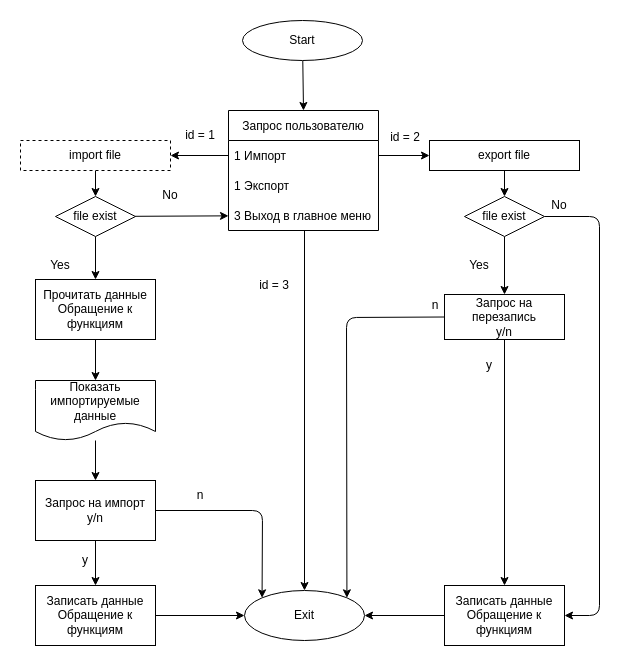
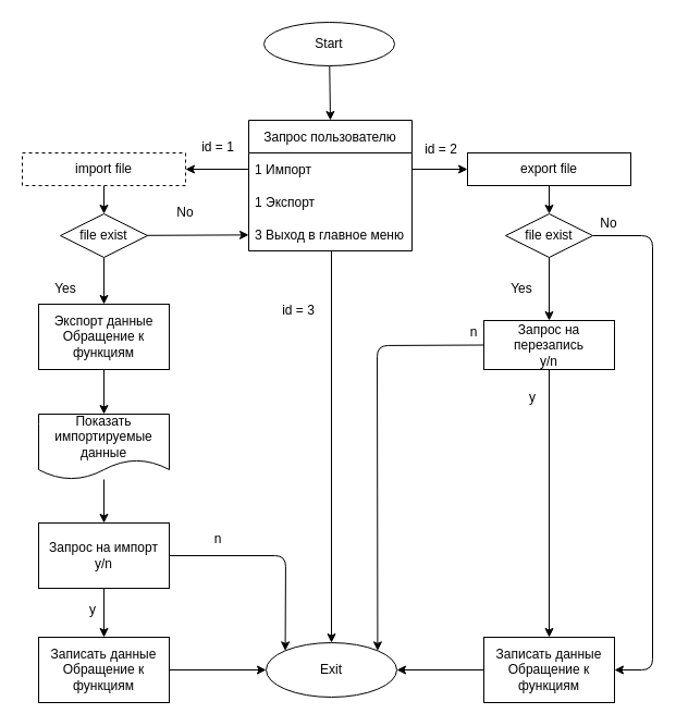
  <mxCell id="0" />
  <mxCell id="1" parent="0" />
  <mxCell id="2" value="" style="edgeStyle=none;html=1;entryX=0.5;entryY=0;entryDx=0;entryDy=0;" parent="1" source="3" target="4" edge="1"><mxGeometry relative="1" as="geometry" /></mxCell>
  <mxCell id="3" value="Start" style="ellipse;whiteSpace=wrap;html=1;" parent="1" vertex="1"><mxGeometry x="242" y="20" width="120" height="40" as="geometry" /></mxCell>
  <mxCell id="4" value="Запрос пользователю" style="swimlane;fontStyle=0;childLayout=stackLayout;horizontal=1;startSize=30;horizontalStack=0;resizeParent=1;resizeParentMax=0;resizeLast=0;collapsible=1;marginBottom=0;" parent="1" vertex="1"><mxGeometry x="228" y="110" width="150" height="120" as="geometry"><mxRectangle x="338" y="120" width="150" height="30" as="alternateBounds" /></mxGeometry></mxCell>
  <mxCell id="5" value="1 Импорт" style="text;strokeColor=none;fillColor=none;align=left;verticalAlign=middle;spacingLeft=4;spacingRight=4;overflow=hidden;points=[[0,0.5],[1,0.5]];portConstraint=eastwest;rotatable=0;" parent="4" vertex="1"><mxGeometry y="30" width="150" height="30" as="geometry" /></mxCell>
  <mxCell id="6" value="1 Экспорт" style="text;strokeColor=none;fillColor=none;align=left;verticalAlign=middle;spacingLeft=4;spacingRight=4;overflow=hidden;points=[[0,0.5],[1,0.5]];portConstraint=eastwest;rotatable=0;" parent="4" vertex="1"><mxGeometry y="60" width="150" height="30" as="geometry" /></mxCell>
  <mxCell id="7" value="3 Выход в главное меню" style="text;strokeColor=none;fillColor=none;align=left;verticalAlign=middle;spacingLeft=4;spacingRight=4;overflow=hidden;points=[[0,0.5],[1,0.5]];portConstraint=eastwest;rotatable=0;" parent="4" vertex="1"><mxGeometry y="90" width="150" height="30" as="geometry" /></mxCell>
  <mxCell id="8" value="Exit" style="ellipse;whiteSpace=wrap;html=1;" parent="1" vertex="1"><mxGeometry x="244" y="590" width="120" height="50" as="geometry" /></mxCell>
  <mxCell id="9" style="edgeStyle=none;html=1;entryX=0.5;entryY=0;entryDx=0;entryDy=0;" parent="1" target="8" edge="1"><mxGeometry relative="1" as="geometry"><mxPoint x="304" y="230" as="sourcePoint" /></mxGeometry></mxCell>
  <mxCell id="10" value="id = 3" style="text;html=1;strokeColor=none;fillColor=none;align=center;verticalAlign=middle;whiteSpace=wrap;rounded=0;" parent="1" vertex="1"><mxGeometry x="244" y="270" width="60" height="30" as="geometry" /></mxCell>
  <mxCell id="11" value="" style="edgeStyle=none;html=1;" parent="1" source="12" target="16" edge="1"><mxGeometry relative="1" as="geometry" /></mxCell>
  <mxCell id="12" value="import file" style="rounded=0;whiteSpace=wrap;html=1;dashed=1;" parent="1" vertex="1"><mxGeometry x="20" y="140" width="150" height="30" as="geometry" /></mxCell>
  <mxCell id="13" style="edgeStyle=none;html=1;entryX=1;entryY=0.5;entryDx=0;entryDy=0;" parent="1" source="5" target="12" edge="1"><mxGeometry relative="1" as="geometry" /></mxCell>
  <mxCell id="14" value="" style="edgeStyle=none;html=1;" parent="1" source="16" target="7" edge="1"><mxGeometry relative="1" as="geometry" /></mxCell>
  <mxCell id="15" style="edgeStyle=none;html=1;exitX=0.5;exitY=1;exitDx=0;exitDy=0;entryX=0.5;entryY=0;entryDx=0;entryDy=0;" parent="1" source="16" target="26" edge="1"><mxGeometry relative="1" as="geometry" /></mxCell>
  <mxCell id="16" value="file exist" style="rhombus;whiteSpace=wrap;html=1;" parent="1" vertex="1"><mxGeometry x="55" y="196" width="80" height="40" as="geometry" /></mxCell>
  <mxCell id="17" value="" style="edgeStyle=none;html=1;" parent="1" source="18" target="24" edge="1"><mxGeometry relative="1" as="geometry" /></mxCell>
  <mxCell id="18" value="Показать импортируемые данные" style="shape=document;whiteSpace=wrap;html=1;boundedLbl=1;" parent="1" vertex="1"><mxGeometry x="35" y="380" width="120" height="60" as="geometry" /></mxCell>
  <mxCell id="19" value="id = 1" style="text;html=1;strokeColor=none;fillColor=none;align=center;verticalAlign=middle;whiteSpace=wrap;rounded=0;" parent="1" vertex="1"><mxGeometry x="170" y="120" width="60" height="30" as="geometry" /></mxCell>
  <mxCell id="20" value="No" style="text;html=1;strokeColor=none;fillColor=none;align=center;verticalAlign=middle;whiteSpace=wrap;rounded=0;" parent="1" vertex="1"><mxGeometry x="140" y="180" width="60" height="30" as="geometry" /></mxCell>
  <mxCell id="21" value="Yes" style="text;html=1;strokeColor=none;fillColor=none;align=center;verticalAlign=middle;whiteSpace=wrap;rounded=0;" parent="1" vertex="1"><mxGeometry x="30" y="250" width="60" height="30" as="geometry" /></mxCell>
  <mxCell id="22" style="edgeStyle=none;html=1;entryX=0;entryY=0;entryDx=0;entryDy=0;exitX=1;exitY=0.5;exitDx=0;exitDy=0;" parent="1" source="24" target="8" edge="1"><mxGeometry relative="1" as="geometry"><Array as="points"><mxPoint x="262" y="510" /></Array></mxGeometry></mxCell>
  <mxCell id="23" style="edgeStyle=none;html=1;exitX=0.5;exitY=1;exitDx=0;exitDy=0;entryX=0.5;entryY=0;entryDx=0;entryDy=0;" parent="1" source="24" target="29" edge="1"><mxGeometry relative="1" as="geometry" /></mxCell>
  <mxCell id="24" value="Запрос на импорт&lt;br&gt;y/n" style="rounded=0;whiteSpace=wrap;html=1;" parent="1" vertex="1"><mxGeometry x="35" y="480" width="120" height="60" as="geometry" /></mxCell>
  <mxCell id="25" style="edgeStyle=none;html=1;exitX=0.5;exitY=1;exitDx=0;exitDy=0;entryX=0.5;entryY=0;entryDx=0;entryDy=0;" parent="1" source="26" target="18" edge="1"><mxGeometry relative="1" as="geometry" /></mxCell>
- <mxCell id="26" value="Прочитать данные&lt;br&gt;Обращение к функциям" style="rounded=0;whiteSpace=wrap;html=1;" parent="1" vertex="1"><mxGeometry x="35" y="279" width="120" height="60" as="geometry" /></mxCell>
+ <mxCell id="26" value="Экспорт данные&lt;br&gt;Обращение к функциям" style="rounded=0;whiteSpace=wrap;html=1;" parent="1" vertex="1"><mxGeometry x="35" y="279" width="120" height="60" as="geometry" /></mxCell>
  <mxCell id="27" value="n" style="text;html=1;strokeColor=none;fillColor=none;align=center;verticalAlign=middle;whiteSpace=wrap;rounded=0;" parent="1" vertex="1"><mxGeometry x="170" y="480" width="60" height="30" as="geometry" /></mxCell>
  <mxCell id="28" style="edgeStyle=none;html=1;exitX=1;exitY=0.5;exitDx=0;exitDy=0;entryX=0;entryY=0.5;entryDx=0;entryDy=0;" parent="1" source="29" target="8" edge="1"><mxGeometry relative="1" as="geometry" /></mxCell>
  <mxCell id="29" value="Записать данные&lt;br&gt;Обращение к функциям" style="rounded=0;whiteSpace=wrap;html=1;" parent="1" vertex="1"><mxGeometry x="35" y="585" width="120" height="60" as="geometry" /></mxCell>
  <mxCell id="30" value="" style="edgeStyle=none;html=1;" parent="1" source="31" target="34" edge="1"><mxGeometry relative="1" as="geometry" /></mxCell>
  <mxCell id="31" value="export file" style="rounded=0;whiteSpace=wrap;html=1;" parent="1" vertex="1"><mxGeometry x="429" y="140" width="150" height="30" as="geometry" /></mxCell>
  <mxCell id="32" style="edgeStyle=none;html=1;exitX=1;exitY=0.5;exitDx=0;exitDy=0;entryX=1;entryY=0.5;entryDx=0;entryDy=0;" parent="1" source="34" target="40" edge="1"><mxGeometry relative="1" as="geometry"><Array as="points"><mxPoint x="599" y="216" /><mxPoint x="599" y="615" /></Array></mxGeometry></mxCell>
  <mxCell id="33" style="edgeStyle=none;html=1;entryX=0.5;entryY=0;entryDx=0;entryDy=0;startArrow=none;exitX=0.5;exitY=1;exitDx=0;exitDy=0;" parent="1" source="34" target="38" edge="1"><mxGeometry relative="1" as="geometry"><mxPoint x="389" y="410" as="sourcePoint" /><Array as="points" /></mxGeometry></mxCell>
  <mxCell id="34" value="file exist" style="rhombus;whiteSpace=wrap;html=1;" parent="1" vertex="1"><mxGeometry x="464" y="196" width="80" height="40" as="geometry" /></mxCell>
  <mxCell id="35" value="No" style="text;html=1;strokeColor=none;fillColor=none;align=center;verticalAlign=middle;whiteSpace=wrap;rounded=0;" parent="1" vertex="1"><mxGeometry x="529" y="190" width="60" height="30" as="geometry" /></mxCell>
  <mxCell id="36" style="edgeStyle=none;html=1;entryX=1;entryY=0;entryDx=0;entryDy=0;exitX=0;exitY=0.5;exitDx=0;exitDy=0;" parent="1" source="38" target="8" edge="1"><mxGeometry relative="1" as="geometry"><Array as="points"><mxPoint x="346" y="317" /></Array></mxGeometry></mxCell>
  <mxCell id="37" style="edgeStyle=none;html=1;exitX=0.5;exitY=1;exitDx=0;exitDy=0;entryX=0.5;entryY=0;entryDx=0;entryDy=0;" parent="1" source="38" target="40" edge="1"><mxGeometry relative="1" as="geometry" /></mxCell>
  <mxCell id="38" value="Запрос на перезапись&lt;br&gt;y/n" style="rounded=0;whiteSpace=wrap;html=1;" parent="1" vertex="1"><mxGeometry x="444" y="294" width="120" height="45" as="geometry" /></mxCell>
  <mxCell id="39" style="edgeStyle=none;html=1;exitX=0;exitY=0.5;exitDx=0;exitDy=0;" parent="1" source="40" target="8" edge="1"><mxGeometry relative="1" as="geometry" /></mxCell>
  <mxCell id="40" value="Записать данные&lt;br&gt;Обращение к функциям" style="rounded=0;whiteSpace=wrap;html=1;" parent="1" vertex="1"><mxGeometry x="444" y="585" width="120" height="60" as="geometry" /></mxCell>
  <mxCell id="41" style="edgeStyle=none;html=1;exitX=1;exitY=0.5;exitDx=0;exitDy=0;entryX=0;entryY=0.5;entryDx=0;entryDy=0;" parent="1" source="5" target="31" edge="1"><mxGeometry relative="1" as="geometry" /></mxCell>
  <mxCell id="42" value="Yes" style="text;html=1;strokeColor=none;fillColor=none;align=center;verticalAlign=middle;whiteSpace=wrap;rounded=0;" parent="1" vertex="1"><mxGeometry x="449" y="250" width="60" height="30" as="geometry" /></mxCell>
  <mxCell id="43" value="n" style="text;html=1;strokeColor=none;fillColor=none;align=center;verticalAlign=middle;whiteSpace=wrap;rounded=0;" parent="1" vertex="1"><mxGeometry x="405" y="290" width="60" height="30" as="geometry" /></mxCell>
  <mxCell id="44" value="y" style="text;html=1;strokeColor=none;fillColor=none;align=center;verticalAlign=middle;whiteSpace=wrap;rounded=0;" parent="1" vertex="1"><mxGeometry x="459" y="350" width="60" height="30" as="geometry" /></mxCell>
  <mxCell id="45" value="y" style="text;html=1;strokeColor=none;fillColor=none;align=center;verticalAlign=middle;whiteSpace=wrap;rounded=0;" parent="1" vertex="1"><mxGeometry x="55" y="545" width="60" height="30" as="geometry" /></mxCell>
  <mxCell id="46" value="id = 2" style="text;html=1;strokeColor=none;fillColor=none;align=center;verticalAlign=middle;whiteSpace=wrap;rounded=0;" parent="1" vertex="1"><mxGeometry x="375" y="122" width="60" height="30" as="geometry" /></mxCell>
